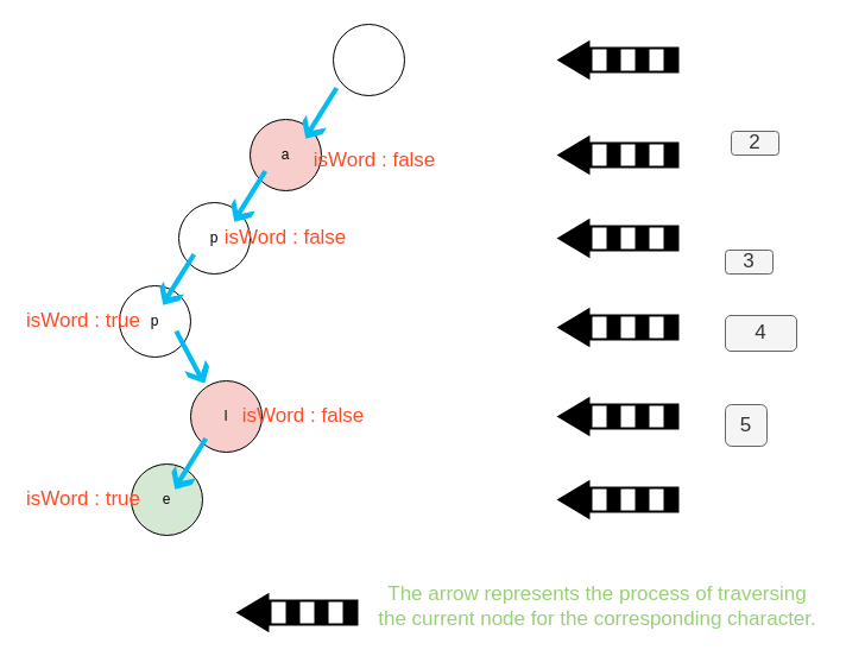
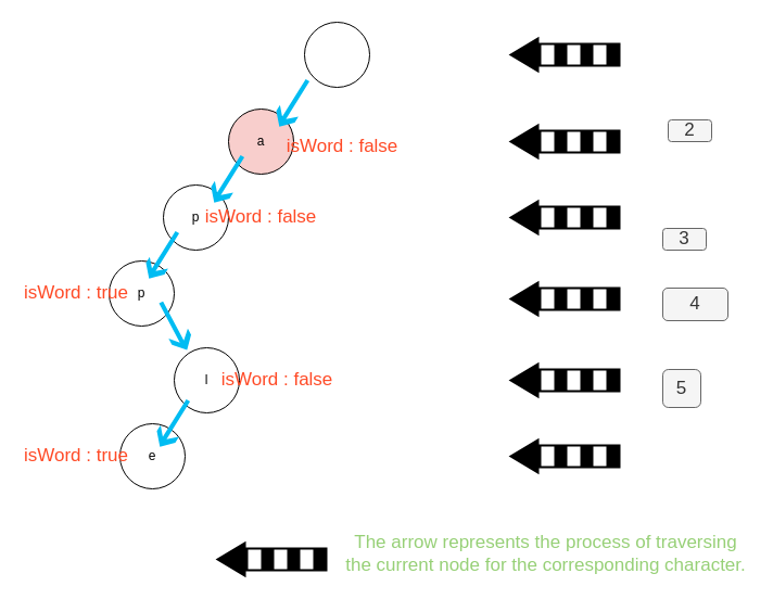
  <mxCell id="0" />
  <mxCell id="1" parent="0" />
  <mxCell id="2" value="" style="ellipse;whiteSpace=wrap;html=1;aspect=fixed;" vertex="1" parent="1"><mxGeometry x="280" y="20" width="60" height="60" as="geometry" /></mxCell>
  <mxCell id="3" value="a" style="ellipse;whiteSpace=wrap;html=1;aspect=fixed;fillColor=#f8cecc;" vertex="1" parent="1"><mxGeometry x="210" y="100" width="60" height="60" as="geometry" /></mxCell>
  <mxCell id="4" value="p" style="ellipse;whiteSpace=wrap;html=1;aspect=fixed;" vertex="1" parent="1"><mxGeometry x="150" y="170" width="60" height="60" as="geometry" /></mxCell>
  <mxCell id="5" value="p" style="ellipse;whiteSpace=wrap;html=1;aspect=fixed;" vertex="1" parent="1"><mxGeometry x="100" y="240" width="60" height="60" as="geometry" /></mxCell>
- <mxCell id="6" value="l" style="ellipse;whiteSpace=wrap;html=1;aspect=fixed;fillColor=#f8cecc;" vertex="1" parent="1"><mxGeometry x="160" y="320" width="60" height="60" as="geometry" /></mxCell>
- <mxCell id="7" value="e" style="ellipse;whiteSpace=wrap;html=1;aspect=fixed;fillColor=#d5e8d4;" vertex="1" parent="1"><mxGeometry x="110" y="390" width="60" height="60" as="geometry" /></mxCell>
+ <mxCell id="6" value="l" style="ellipse;whiteSpace=wrap;html=1;aspect=fixed;" vertex="1" parent="1"><mxGeometry x="160" y="320" width="60" height="60" as="geometry" /></mxCell>
+ <mxCell id="7" value="e" style="ellipse;whiteSpace=wrap;html=1;aspect=fixed;" vertex="1" parent="1"><mxGeometry x="110" y="390" width="60" height="60" as="geometry" /></mxCell>
  <mxCell id="8" value="" style="shadow=0;dashed=0;html=1;strokeColor=none;labelPosition=center;verticalLabelPosition=bottom;verticalAlign=top;align=center;shape=mxgraph.mscae.deprecated.poster_arrow;fillColor=#00BCF2;rotation=32;" vertex="1" parent="1"><mxGeometry x="260" y="70" width="20" height="50" as="geometry" /></mxCell>
  <mxCell id="9" value="" style="shadow=0;dashed=0;html=1;strokeColor=none;labelPosition=center;verticalLabelPosition=bottom;verticalAlign=top;align=center;shape=mxgraph.mscae.deprecated.poster_arrow;fillColor=#00BCF2;rotation=32;" vertex="1" parent="1"><mxGeometry x="200" y="140" width="20" height="50" as="geometry" /></mxCell>
  <mxCell id="10" value="" style="shadow=0;dashed=0;html=1;strokeColor=none;labelPosition=center;verticalLabelPosition=bottom;verticalAlign=top;align=center;shape=mxgraph.mscae.deprecated.poster_arrow;fillColor=#00BCF2;rotation=32;" vertex="1" parent="1"><mxGeometry x="140" y="210" width="20" height="50" as="geometry" /></mxCell>
  <mxCell id="11" value="" style="shadow=0;dashed=0;html=1;strokeColor=none;labelPosition=center;verticalLabelPosition=bottom;verticalAlign=top;align=center;shape=mxgraph.mscae.deprecated.poster_arrow;fillColor=#00BCF2;rotation=332;" vertex="1" parent="1"><mxGeometry x="150" y="275" width="20" height="50" as="geometry" /></mxCell>
  <mxCell id="12" value="" style="shadow=0;dashed=0;html=1;strokeColor=none;labelPosition=center;verticalLabelPosition=bottom;verticalAlign=top;align=center;shape=mxgraph.mscae.deprecated.poster_arrow;fillColor=#00BCF2;rotation=32;" vertex="1" parent="1"><mxGeometry x="150" y="365" width="20" height="50" as="geometry" /></mxCell>
  <mxCell id="13" value="isWord : true" style="text;html=1;align=center;verticalAlign=middle;whiteSpace=wrap;rounded=0;fontColor=#FF4A26;fontSize=17;" vertex="1" parent="1"><mxGeometry x="20" y="245" width="100" height="50" as="geometry" /></mxCell>
  <mxCell id="14" value="isWord : true" style="text;html=1;align=center;verticalAlign=middle;whiteSpace=wrap;rounded=0;fontColor=#FF4A26;fontSize=17;" vertex="1" parent="1"><mxGeometry x="20" y="395" width="100" height="50" as="geometry" /></mxCell>
  <mxCell id="15" value="isWord : false" style="text;html=1;align=center;verticalAlign=middle;whiteSpace=wrap;rounded=0;fontColor=#FF4A26;fontSize=17;" vertex="1" parent="1"><mxGeometry x="250" y="110" width="130" height="50" as="geometry" /></mxCell>
  <mxCell id="16" value="isWord : false" style="text;html=1;align=center;verticalAlign=middle;whiteSpace=wrap;rounded=0;fontColor=#FF4A26;fontSize=17;" vertex="1" parent="1"><mxGeometry x="175" y="175" width="130" height="50" as="geometry" /></mxCell>
  <mxCell id="17" value="isWord : false" style="text;html=1;align=center;verticalAlign=middle;whiteSpace=wrap;rounded=0;fontColor=#FF4A26;fontSize=17;" vertex="1" parent="1"><mxGeometry x="190" y="325" width="130" height="50" as="geometry" /></mxCell>
  <mxCell id="18" value="" style="verticalLabelPosition=bottom;html=1;verticalAlign=top;strokeWidth=2;shape=mxgraph.lean_mapping.push_arrow;fontSize=17;fontColor=#FF4A26;direction=west;" vertex="1" parent="1"><mxGeometry x="470" y="35" width="100" height="30" as="geometry" /></mxCell>
  <mxCell id="19" value="" style="verticalLabelPosition=bottom;html=1;verticalAlign=top;strokeWidth=2;shape=mxgraph.lean_mapping.push_arrow;fontSize=17;fontColor=#FF4A26;direction=west;" vertex="1" parent="1"><mxGeometry x="470" y="115" width="100" height="30" as="geometry" /></mxCell>
  <mxCell id="20" value="" style="verticalLabelPosition=bottom;html=1;verticalAlign=top;strokeWidth=2;shape=mxgraph.lean_mapping.push_arrow;fontSize=17;fontColor=#FF4A26;direction=west;" vertex="1" parent="1"><mxGeometry x="470" y="185" width="100" height="30" as="geometry" /></mxCell>
  <mxCell id="21" value="" style="verticalLabelPosition=bottom;html=1;verticalAlign=top;strokeWidth=2;shape=mxgraph.lean_mapping.push_arrow;fontSize=17;fontColor=#FF4A26;direction=west;" vertex="1" parent="1"><mxGeometry x="470" y="260" width="100" height="30" as="geometry" /></mxCell>
  <mxCell id="22" value="" style="verticalLabelPosition=bottom;html=1;verticalAlign=top;strokeWidth=2;shape=mxgraph.lean_mapping.push_arrow;fontSize=17;fontColor=#FF4A26;direction=west;" vertex="1" parent="1"><mxGeometry x="470" y="335" width="100" height="30" as="geometry" /></mxCell>
  <mxCell id="23" value="" style="verticalLabelPosition=bottom;html=1;verticalAlign=top;strokeWidth=2;shape=mxgraph.lean_mapping.push_arrow;fontSize=17;fontColor=#FF4A26;direction=west;" vertex="1" parent="1"><mxGeometry x="470" y="405" width="100" height="30" as="geometry" /></mxCell>
  <mxCell id="24" value="2" style="text;html=1;strokeColor=#666666;fillColor=#f5f5f5;align=center;verticalAlign=middle;whiteSpace=wrap;rounded=1;fontSize=17;fontColor=#333333;" vertex="1" parent="1"><mxGeometry x="615" y="110" width="40" height="20" as="geometry" /></mxCell>
  <mxCell id="25" value="3" style="text;html=1;strokeColor=#666666;fillColor=#f5f5f5;align=center;verticalAlign=middle;whiteSpace=wrap;rounded=1;fontSize=17;fontColor=#333333;" vertex="1" parent="1"><mxGeometry x="610" y="210" width="40" height="20" as="geometry" /></mxCell>
  <mxCell id="26" value="4" style="text;html=1;strokeColor=#666666;fillColor=#f5f5f5;align=center;verticalAlign=middle;whiteSpace=wrap;rounded=1;fontSize=17;fontColor=#333333;" vertex="1" parent="1"><mxGeometry x="610" y="265" width="60" height="30" as="geometry" /></mxCell>
  <mxCell id="27" value="5" style="text;html=1;strokeColor=#666666;fillColor=#f5f5f5;align=center;verticalAlign=middle;whiteSpace=wrap;rounded=1;fontSize=17;fontColor=#333333;" vertex="1" parent="1"><mxGeometry x="610" y="340" width="35" height="35" as="geometry" /></mxCell>
  <mxCell id="28" value="" style="verticalLabelPosition=bottom;html=1;verticalAlign=top;strokeWidth=2;shape=mxgraph.lean_mapping.push_arrow;fontSize=17;fontColor=#FF4A26;direction=west;" vertex="1" parent="1"><mxGeometry x="200" y="500" width="100" height="30" as="geometry" /></mxCell>
  <mxCell id="29" value="&lt;font color=&quot;#97d077&quot;&gt;The arrow represents the process of traversing the current node for the corresponding character.&lt;/font&gt;" style="text;html=1;align=center;verticalAlign=middle;whiteSpace=wrap;rounded=0;fontSize=17;" vertex="1" parent="1"><mxGeometry x="315" y="500" width="375" height="20" as="geometry" /></mxCell>
